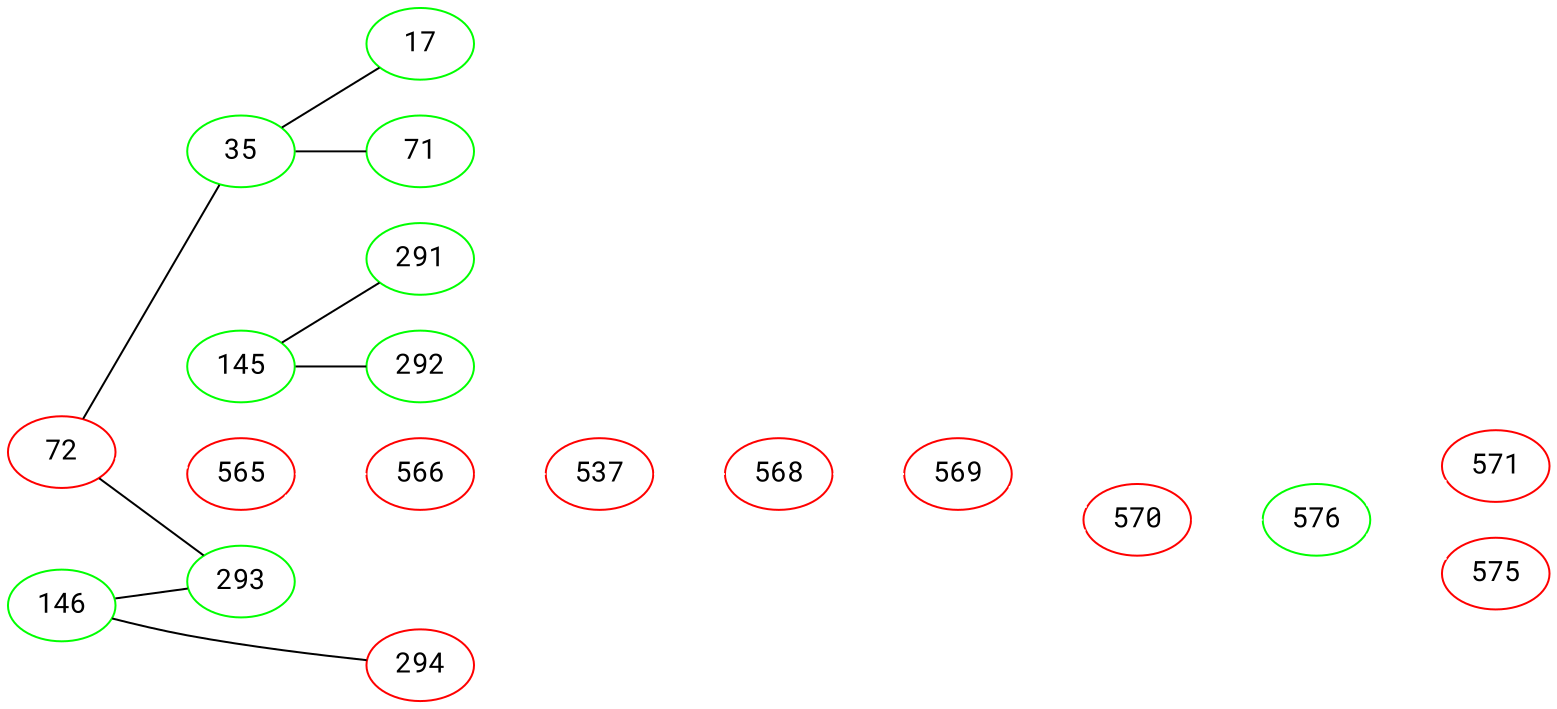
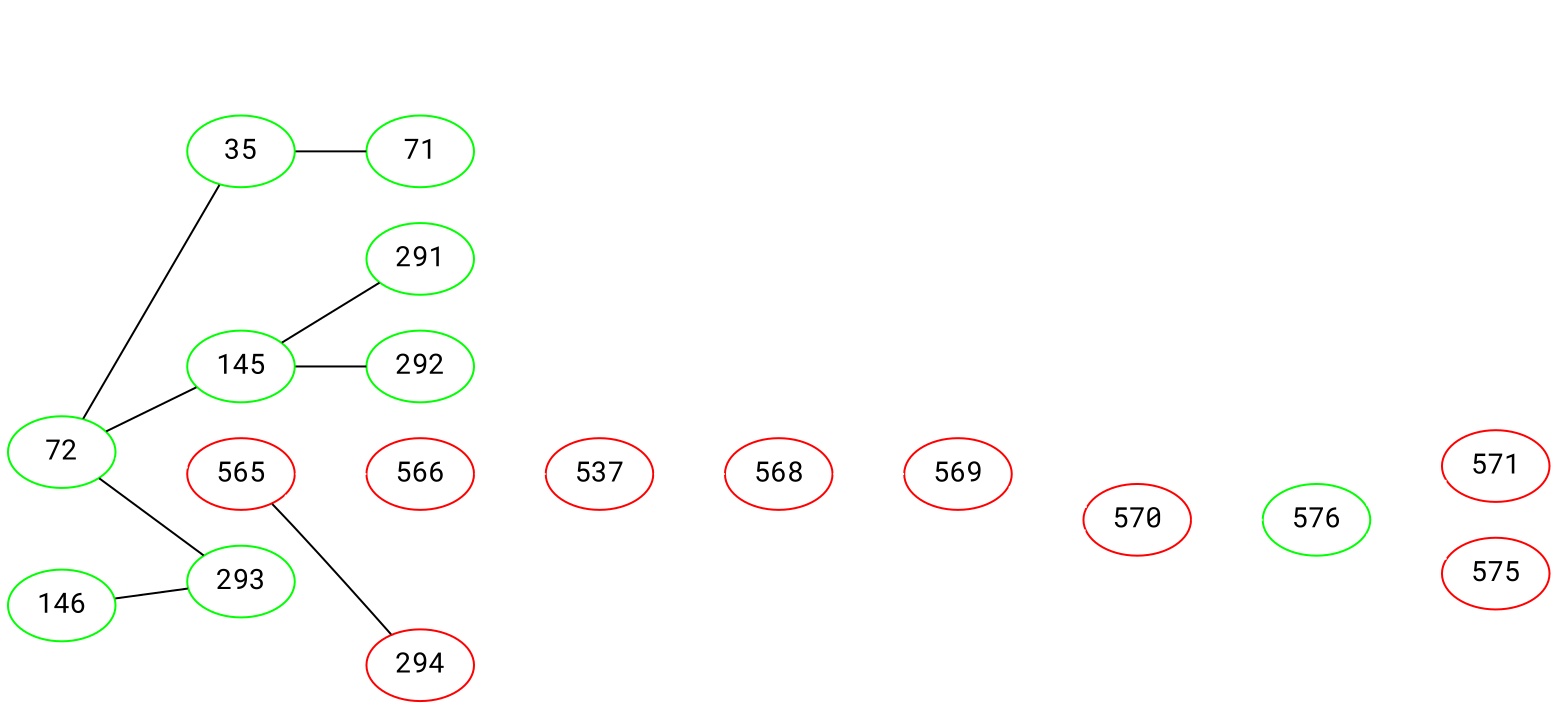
  graph {
    fontname="Roboto Mono"
    rankdir=LR
    node [color=green fontname="Roboto Mono"]
    edge [fontname="Roboto Mono" color=white]
-   n1 [color=red label=72]
+   n1 [label=72]
    n2 [label=35]
    n3 [label=145]
    n4 [color=red label=565]
    n5 [label=293]
-   n6 [label=17]
    n7 [label=71]
    n8 [label=146]
    n9 [color=red label=294]
    n10 [label=291]
    n11 [label=292]
    n12 [color=red label=566]
    n13 [color=red label=537]
    n14 [color=red label=568]
    n15 [color=red label=569]
    n16 [color=red label=570]
    n17 [label=576]
    n18 [color=red label=571]
    n19 [color=red label=575]
    n1 -- n2 [color=""]
+   n1 -- n3 [color=""]
    n1 -- n4
    n1 -- n5 [color=""]
-   n2 -- n6 [color=""]
    n2 -- n7 [color=""]
    n3 -- n10 [color=""]
    n3 -- n11 [color=""]
    n4 -- n12
    n8 -- n5 [color=""]
-   n8 -- n9 [color=""]
+   n4 -- n9 [color=""]
    n12 -- n13
    n13 -- n14
    n14 -- n15
    n15 -- n16
    n16 -- n4
    n16 -- n17
    n17 -- n18
    n17 -- n19
  }
